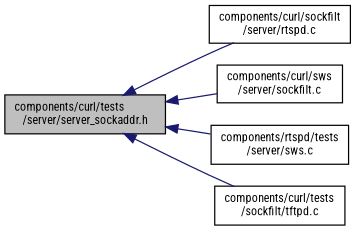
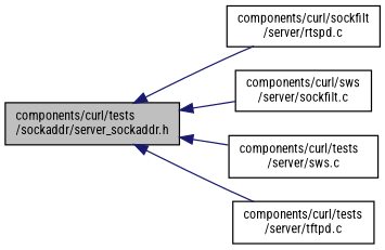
  digraph {
    fontname="Roboto Condensed"
    rankdir=LR
    node [color=black fillcolor=white fontname="Roboto Condensed" fontsize=10 shape=record style=filled]
    edge [color=midnightblue dir=back fontname="Roboto Condensed" fontsize=10 labelfontname=Helvetica labelfontsize=10 style=solid]
-   n1 [fillcolor=grey75 fontcolor=black height=0.2 label="components/curl/tests\l/server/server_sockaddr.h" width=0.4]
+   n1 [fillcolor=grey75 fontcolor=black height=0.2 label="components/curl/tests\l/sockaddr/server_sockaddr.h" width=0.4]
    n2 [height=0.2 label="components/curl/sockfilt\l/server/rtspd.c" width=0.4]
    n3 [height=0.2 label="components/curl/sws\l/server/sockfilt.c" width=0.4]
-   n4 [height=0.2 label="components/rtspd/tests\l/server/sws.c" width=0.4]
-   n5 [height=0.2 label="components/curl/tests\l/sockfilt/tftpd.c" width=0.4]
+   n4 [height=0.2 label="components/curl/tests\l/server/sws.c" width=0.4]
+   n5 [height=0.2 label="components/curl/tests\l/server/tftpd.c" width=0.4]
    n1 -> n2
    n1 -> n3
    n1 -> n4
    n1 -> n5
  }
